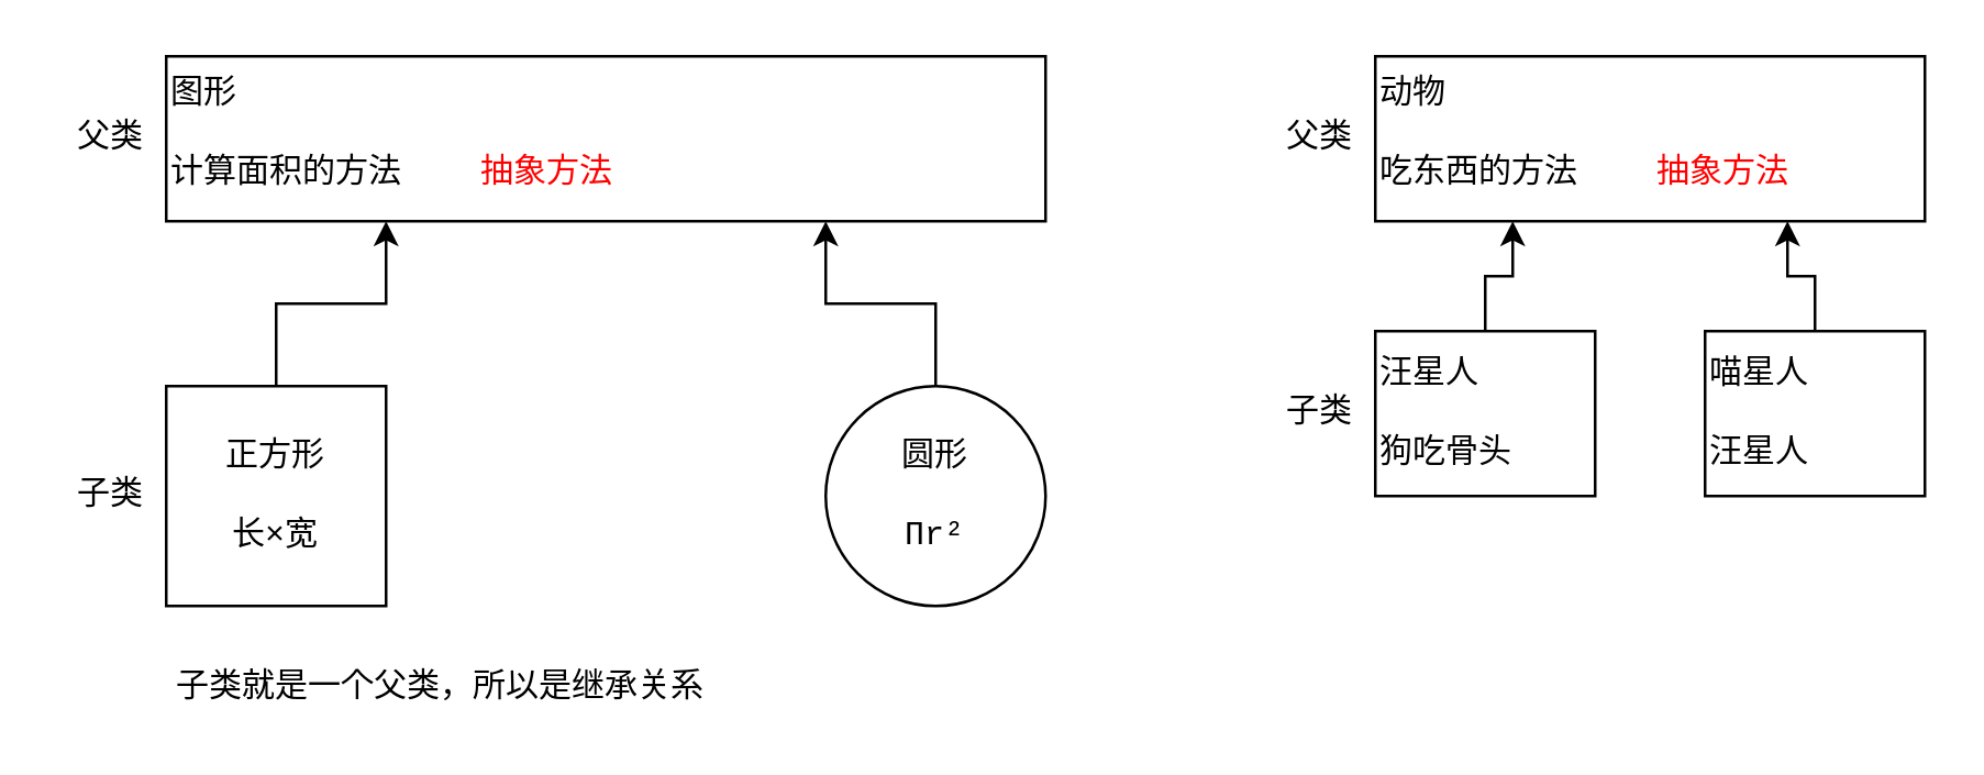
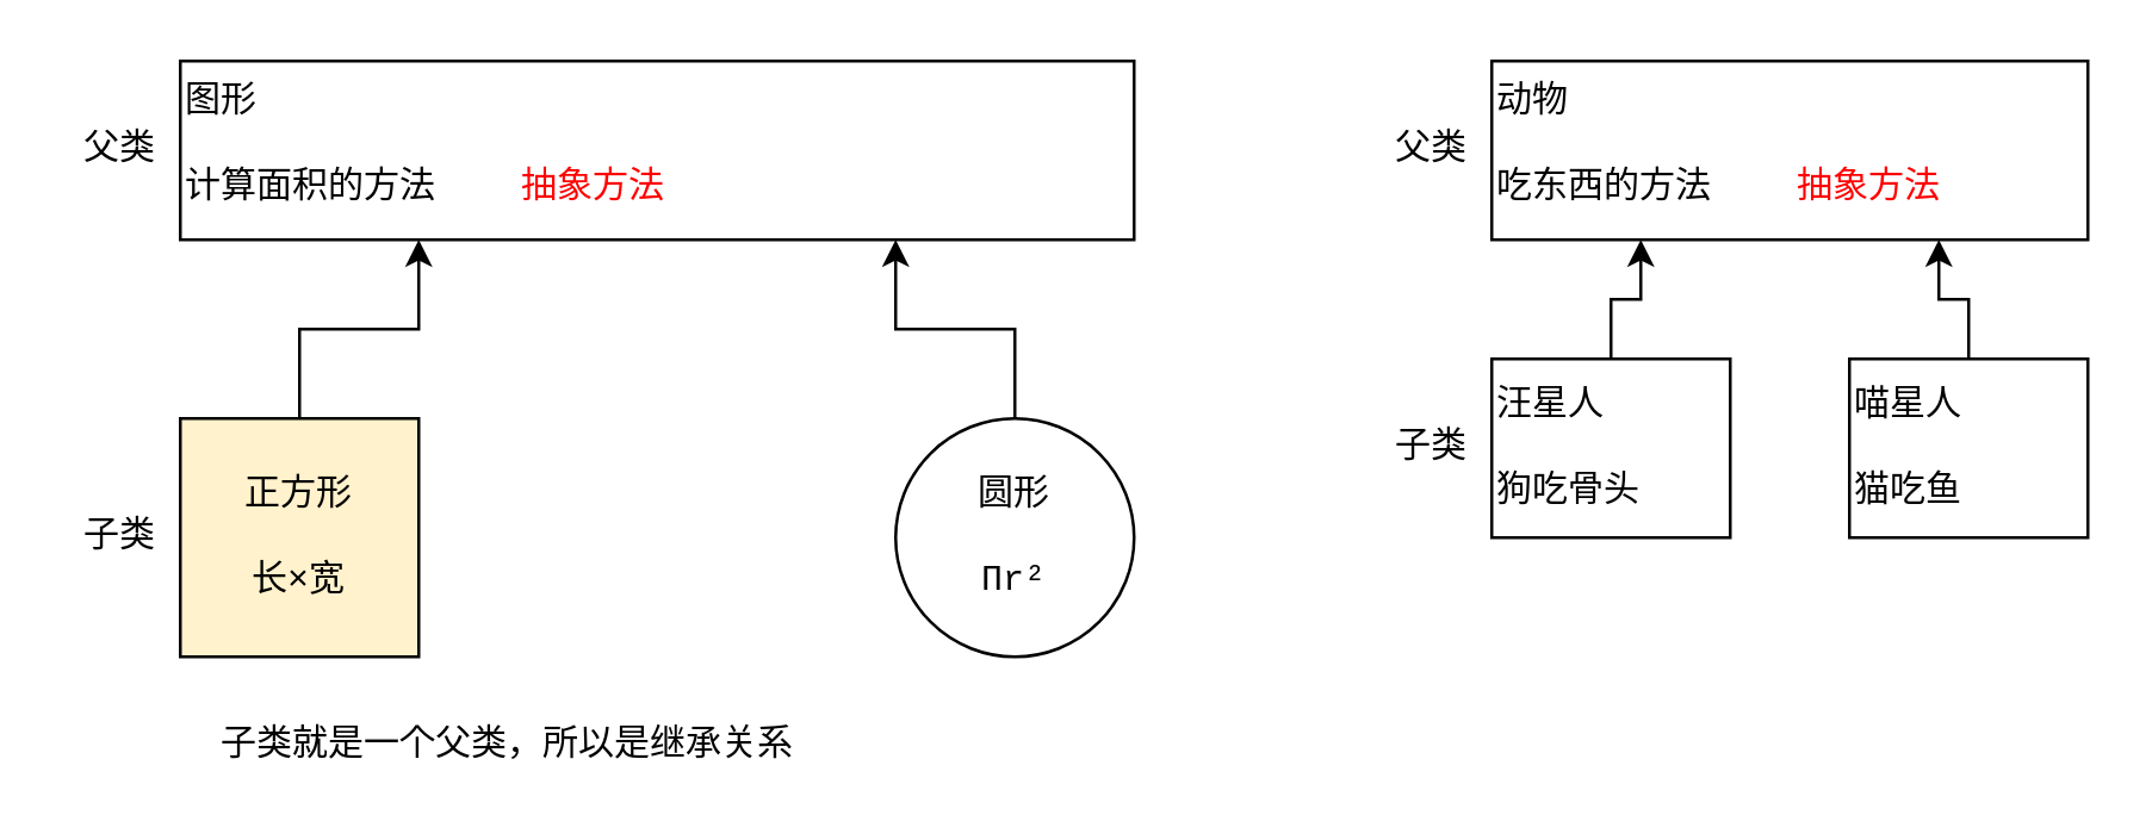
  <mxCell id="0" />
  <mxCell id="1" parent="0" />
  <mxCell id="2" value="图形&lt;br&gt;&lt;br&gt;计算面积的方法 &lt;font color=&quot;#ffffff&quot;&gt;// &lt;/font&gt;&lt;font color=&quot;#ff0000&quot;&gt;抽象方法&lt;/font&gt;" style="rounded=0;whiteSpace=wrap;html=1;align=left;verticalAlign=top;fontFamily=Courier New;" vertex="1" parent="1"><mxGeometry x="60" y="20" width="320" height="60" as="geometry" /></mxCell>
  <mxCell id="3" value="父类" style="text;html=1;strokeColor=none;fillColor=none;align=center;verticalAlign=middle;whiteSpace=wrap;rounded=0;fontFamily=Courier New;" vertex="1" parent="1"><mxGeometry y="40" width="40" height="20" as="geometry" x="20" /></mxCell>
  <mxCell id="4" style="edgeStyle=orthogonalEdgeStyle;rounded=0;orthogonalLoop=1;jettySize=auto;html=1;exitX=0.5;exitY=0;exitDx=0;exitDy=0;entryX=0.25;entryY=1;entryDx=0;entryDy=0;fontFamily=Courier New;" edge="1" parent="1" source="5" target="2"><mxGeometry relative="1" as="geometry" /></mxCell>
- <mxCell id="5" value="正方形&lt;br&gt;&lt;br&gt;长×宽" style="rounded=0;whiteSpace=wrap;html=1;fontFamily=Courier New;align=center;" vertex="1" parent="1"><mxGeometry x="60" y="140" width="80" height="80" as="geometry" /></mxCell>
+ <mxCell id="5" value="正方形&lt;br&gt;&lt;br&gt;长×宽" style="rounded=0;whiteSpace=wrap;html=1;fontFamily=Courier New;align=center;fillColor=#fff2cc;" vertex="1" parent="1"><mxGeometry x="60" y="140" width="80" height="80" as="geometry" /></mxCell>
  <mxCell id="6" style="edgeStyle=orthogonalEdgeStyle;rounded=0;orthogonalLoop=1;jettySize=auto;html=1;exitX=0.5;exitY=0;exitDx=0;exitDy=0;entryX=0.75;entryY=1;entryDx=0;entryDy=0;fontFamily=Courier New;" edge="1" parent="1" source="7" target="2"><mxGeometry relative="1" as="geometry" /></mxCell>
  <mxCell id="7" value="圆形&lt;br&gt;&lt;br&gt;Πr²" style="ellipse;whiteSpace=wrap;html=1;aspect=fixed;fontFamily=Courier New;align=center;" vertex="1" parent="1"><mxGeometry x="300" y="140" width="80" height="80" as="geometry" /></mxCell>
  <mxCell id="8" value="子类" style="text;html=1;strokeColor=none;fillColor=none;align=center;verticalAlign=middle;whiteSpace=wrap;rounded=0;fontFamily=Courier New;" vertex="1" parent="1"><mxGeometry y="170" width="40" height="20" as="geometry" x="20" /></mxCell>
  <mxCell id="9" value="动物&lt;br&gt;&lt;br&gt;吃东西的方法 &lt;font color=&quot;#ffffff&quot;&gt;// &lt;/font&gt;&lt;font color=&quot;#ff0000&quot;&gt;抽象方法&lt;/font&gt;" style="rounded=0;whiteSpace=wrap;html=1;align=left;verticalAlign=top;fontFamily=Courier New;" vertex="1" parent="1"><mxGeometry x="500" y="20" width="200" height="60" as="geometry" /></mxCell>
  <mxCell id="10" style="edgeStyle=orthogonalEdgeStyle;rounded=0;orthogonalLoop=1;jettySize=auto;html=1;exitX=0.5;exitY=0;exitDx=0;exitDy=0;entryX=0.25;entryY=1;entryDx=0;entryDy=0;fontFamily=Courier New;" edge="1" parent="1" source="11" target="9"><mxGeometry relative="1" as="geometry" /></mxCell>
  <mxCell id="11" value="汪星人&lt;br&gt;&lt;br&gt;狗吃骨头" style="rounded=0;whiteSpace=wrap;html=1;fontFamily=Courier New;align=left;" vertex="1" parent="1"><mxGeometry x="500" y="120" width="80" height="60" as="geometry" /></mxCell>
  <mxCell id="12" style="edgeStyle=orthogonalEdgeStyle;rounded=0;orthogonalLoop=1;jettySize=auto;html=1;exitX=0.5;exitY=0;exitDx=0;exitDy=0;entryX=0.75;entryY=1;entryDx=0;entryDy=0;fontFamily=Courier New;" edge="1" parent="1" source="13" target="9"><mxGeometry relative="1" as="geometry" /></mxCell>
- <mxCell id="13" value="喵星人&lt;br&gt;&lt;br&gt;汪星人" style="rounded=0;whiteSpace=wrap;html=1;fontFamily=Courier New;align=left;" vertex="1" parent="1"><mxGeometry x="620" y="120" width="80" height="60" as="geometry" /></mxCell>
+ <mxCell id="13" value="喵星人&lt;br&gt;&lt;br&gt;猫吃鱼" style="rounded=0;whiteSpace=wrap;html=1;fontFamily=Courier New;align=left;" vertex="1" parent="1"><mxGeometry x="620" y="120" width="80" height="60" as="geometry" /></mxCell>
  <mxCell id="14" value="父类" style="text;html=1;strokeColor=none;fillColor=none;align=center;verticalAlign=middle;whiteSpace=wrap;rounded=0;fontFamily=Courier New;" vertex="1" parent="1"><mxGeometry x="460" y="40" width="40" height="20" as="geometry" /></mxCell>
  <mxCell id="15" value="子类" style="text;html=1;strokeColor=none;fillColor=none;align=center;verticalAlign=middle;whiteSpace=wrap;rounded=0;fontFamily=Courier New;" vertex="1" parent="1"><mxGeometry x="460" y="140" width="40" height="20" as="geometry" /></mxCell>
- <mxCell id="16" value="子类就是一个父类，所以是继承关系" style="text;html=1;strokeColor=none;fillColor=none;align=center;verticalAlign=middle;whiteSpace=wrap;rounded=0;fontFamily=Courier New;" vertex="1" parent="1"><mxGeometry x="60" y="240" width="200" height="20" as="geometry" /></mxCell>
+ <mxCell id="16" value="子类就是一个父类，所以是继承关系" style="text;html=1;strokeColor=none;fillColor=none;align=center;verticalAlign=middle;whiteSpace=wrap;rounded=0;fontFamily=Courier New;" vertex="1" parent="1"><mxGeometry x="70" y="240" width="200" height="20" as="geometry" /></mxCell>
